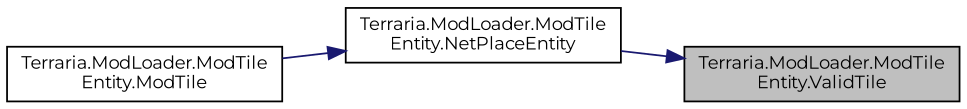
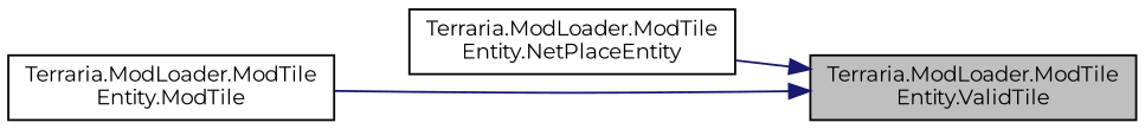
  digraph {
    fontname=Montserrat
    rankdir=RL
    node [color=black fillcolor=white fontname=Montserrat fontsize=10 shape=record style=filled]
    edge [color=midnightblue dir=back fontname=Montserrat fontsize=10 labelfontname=Helvetica labelfontsize=10 style=solid]
    n1 [fillcolor=grey75 fontcolor=black height=0.2 label="Terraria.ModLoader.ModTile\lEntity.ValidTile" width=0.4]
    n2 [height=0.2 label="Terraria.ModLoader.ModTile\lEntity.NetPlaceEntity" width=0.4]
    n3 [height=0.2 label="Terraria.ModLoader.ModTile\lEntity.ModTile" width=0.4]
    n1 -> n2
-   n2 -> n3
+   n1 -> n3
  }
